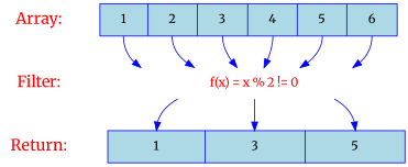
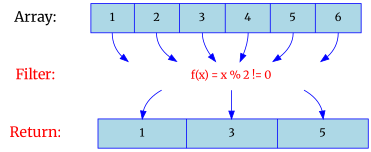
  digraph {
    fontname=Merriweather
    node [fontcolor=red fontname=Merriweather fontsize=18 shape=plaintext]
    edge [color=blue fontname=Merriweather headport=f0 tailport=f0]
-   "Array:"
+   "Array:" [fontcolor=black]
    n2 [color=blue fillcolor=lightblue fixedsize=true fontcolor=black fontsize=14 label="<f0> 1 | <f1> 2 | <f2> 3 | <f3> 4 | <f4> 5 | <f5> 6" shape=record style=filled width=4.75]
    "Filter:"
    n4 [color=white fixedsize=true fontsize=14 label="<f0> f(x) = x % 2 != 0" shape=record width=4.75]
    "Return:"
    n6 [color=blue fillcolor=lightblue fixedsize=true fontcolor=black fontsize=14 label="<f0> 1 | <f2> 3 | <f4> 5" shape=record style=filled width=4.75]
    subgraph sub_1 {
      rank=same
      "Array:"
      n2
    }
    subgraph sub_2 {
      rank=same
      "Filter:"
      n4
    }
    subgraph sub_3 {
      rank=same
      "Return:"
      n6
    }
    "Array:" -> "Filter:" [color=white]
    n2 -> n4
    n2 -> n4 [tailport=f1]
    n2 -> n4 [tailport=f2]
    n2 -> n4 [tailport=f3]
    n2 -> n4 [tailport=f4]
    n2 -> n4 [tailport=f5]
    "Filter:" -> "Return:" [color=white]
    n4 -> n6
    n4 -> n6 [headport=f2]
    n4 -> n6 [headport=f4]
  }
